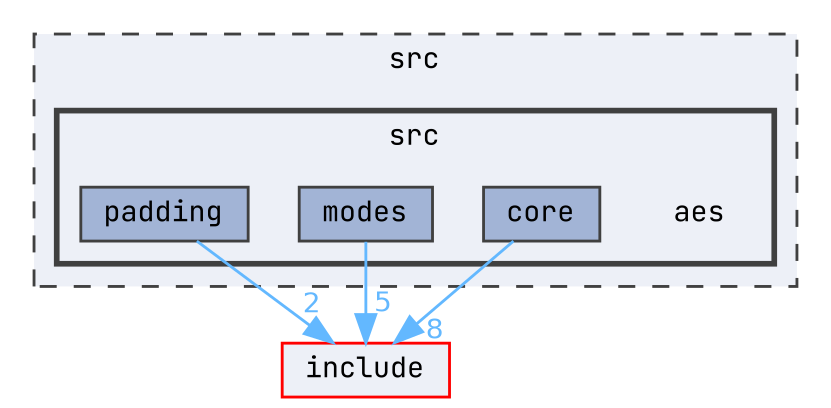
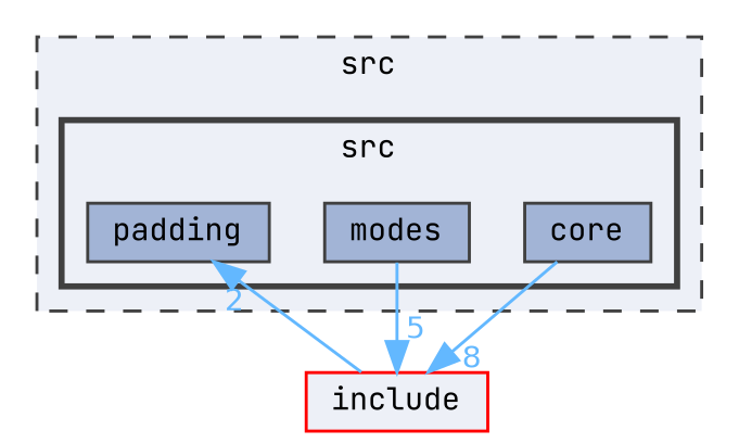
  digraph {
    compound=true
    fontname="JetBrains Mono"
    node [fontname="JetBrains Mono" fontsize=10 shape=box color=grey25 fillcolor="#a2b4d6" style=filled]
    edge [color=steelblue1 fontcolor=steelblue1 fontname="JetBrains Mono" fontsize=10 labeldistance=1.5 labelfontname=Helvetica labelfontsize=10]
-   n1 [height=0.2 label=aes shape=plaintext width=0.4 color="" fillcolor="" style=""]
    n2 [height=0.2 label=core width=0.4]
    n3 [height=0.2 label=modes width=0.4]
    n4 [height=0.2 label=padding width=0.4]
    n5 [color=red fillcolor="#edf0f7" height=0.2 label=include width=0.4]
    subgraph cluster_1 {
      bgcolor="#edf0f7"
      fontsize=10
      label=src
      pencolor=grey25
      style="filled,dashed"
      subgraph cluster_2 {
        bgcolor="#edf0f7"
        fontsize=10
        pencolor=grey25
        style="filled,bold"
-       n1
        n2
        n3
        n4
      }
    }
    n2 -> n5 [headlabel=8]
    n3 -> n5 [headlabel=5]
-   n4 -> n5 [headlabel=2]
+   n5 -> n4 [headlabel=2]
  }
